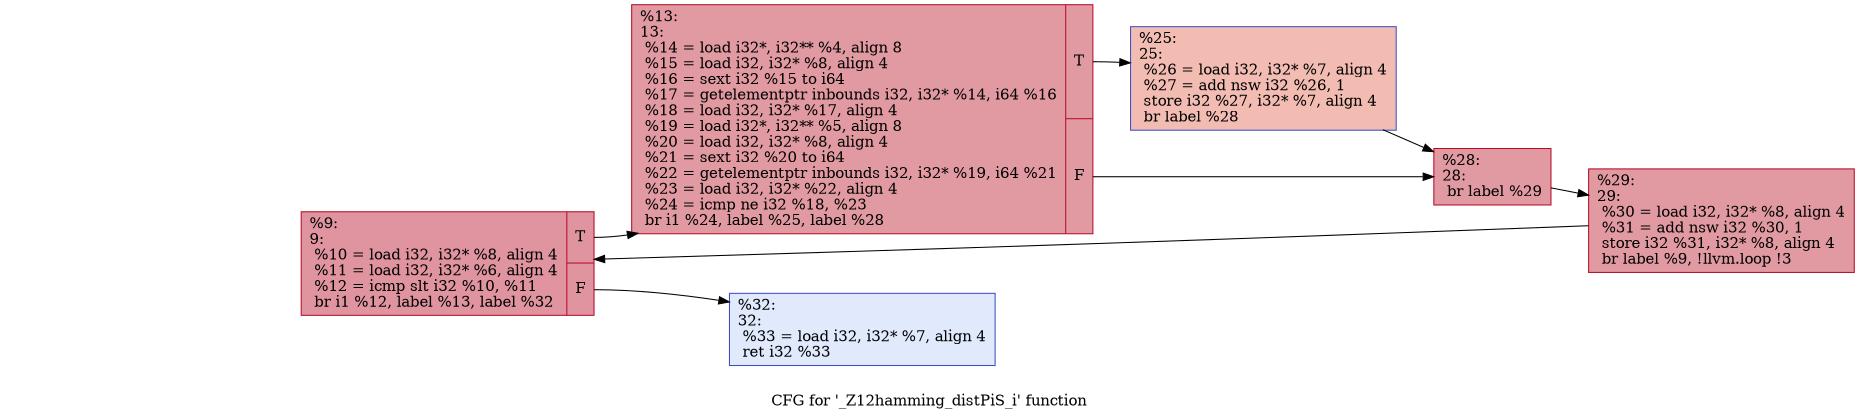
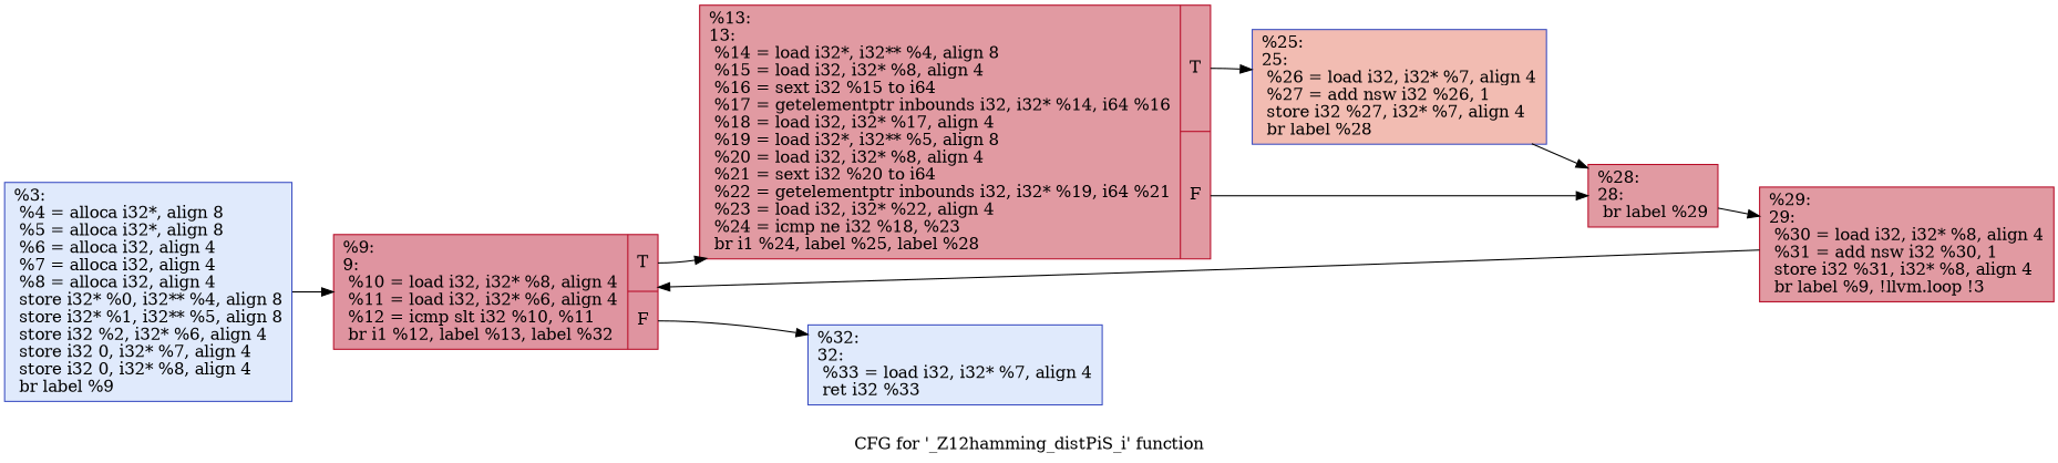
  digraph {
    label="CFG for '_Z12hamming_distPiS_i' function"
    rankdir=LR
    node [color="#b70d28ff" fillcolor="#bb1b2c70" shape=record style=filled]
+   n1 [color="#3d50c3ff" fillcolor="#b9d0f970" label="{%3:\l  %4 = alloca i32*, align 8\l  %5 = alloca i32*, align 8\l  %6 = alloca i32, align 4\l  %7 = alloca i32, align 4\l  %8 = alloca i32, align 4\l  store i32* %0, i32** %4, align 8\l  store i32* %1, i32** %5, align 8\l  store i32 %2, i32* %6, align 4\l  store i32 0, i32* %7, align 4\l  store i32 0, i32* %8, align 4\l  br label %9\l}"]
    n2 [fillcolor="#b70d2870" label="{%9:\l9:                                                \l  %10 = load i32, i32* %8, align 4\l  %11 = load i32, i32* %6, align 4\l  %12 = icmp slt i32 %10, %11\l  br i1 %12, label %13, label %32\l|{<s0>T|<s1>F}}"]
    n3 [label="{%13:\l13:                                               \l  %14 = load i32*, i32** %4, align 8\l  %15 = load i32, i32* %8, align 4\l  %16 = sext i32 %15 to i64\l  %17 = getelementptr inbounds i32, i32* %14, i64 %16\l  %18 = load i32, i32* %17, align 4\l  %19 = load i32*, i32** %5, align 8\l  %20 = load i32, i32* %8, align 4\l  %21 = sext i32 %20 to i64\l  %22 = getelementptr inbounds i32, i32* %19, i64 %21\l  %23 = load i32, i32* %22, align 4\l  %24 = icmp ne i32 %18, %23\l  br i1 %24, label %25, label %28\l|{<s0>T|<s1>F}}"]
    n4 [color="#3d50c3ff" fillcolor="#b9d0f970" label="{%32:\l32:                                               \l  %33 = load i32, i32* %7, align 4\l  ret i32 %33\l}"]
    n5 [color="#3d50c3ff" fillcolor="#e1675170" label="{%25:\l25:                                               \l  %26 = load i32, i32* %7, align 4\l  %27 = add nsw i32 %26, 1\l  store i32 %27, i32* %7, align 4\l  br label %28\l}"]
    n6 [label="{%28:\l28:                                               \l  br label %29\l}"]
    n7 [label="{%29:\l29:                                               \l  %30 = load i32, i32* %8, align 4\l  %31 = add nsw i32 %30, 1\l  store i32 %31, i32* %8, align 4\l  br label %9, !llvm.loop !3\l}"]
+   n1 -> n2
    n2 -> n3 [tailport=s0]
    n2 -> n4 [tailport=s1]
    n3 -> n5 [tailport=s0]
    n3 -> n6 [tailport=s1]
    n5 -> n6
    n6 -> n7
    n7 -> n2
  }
